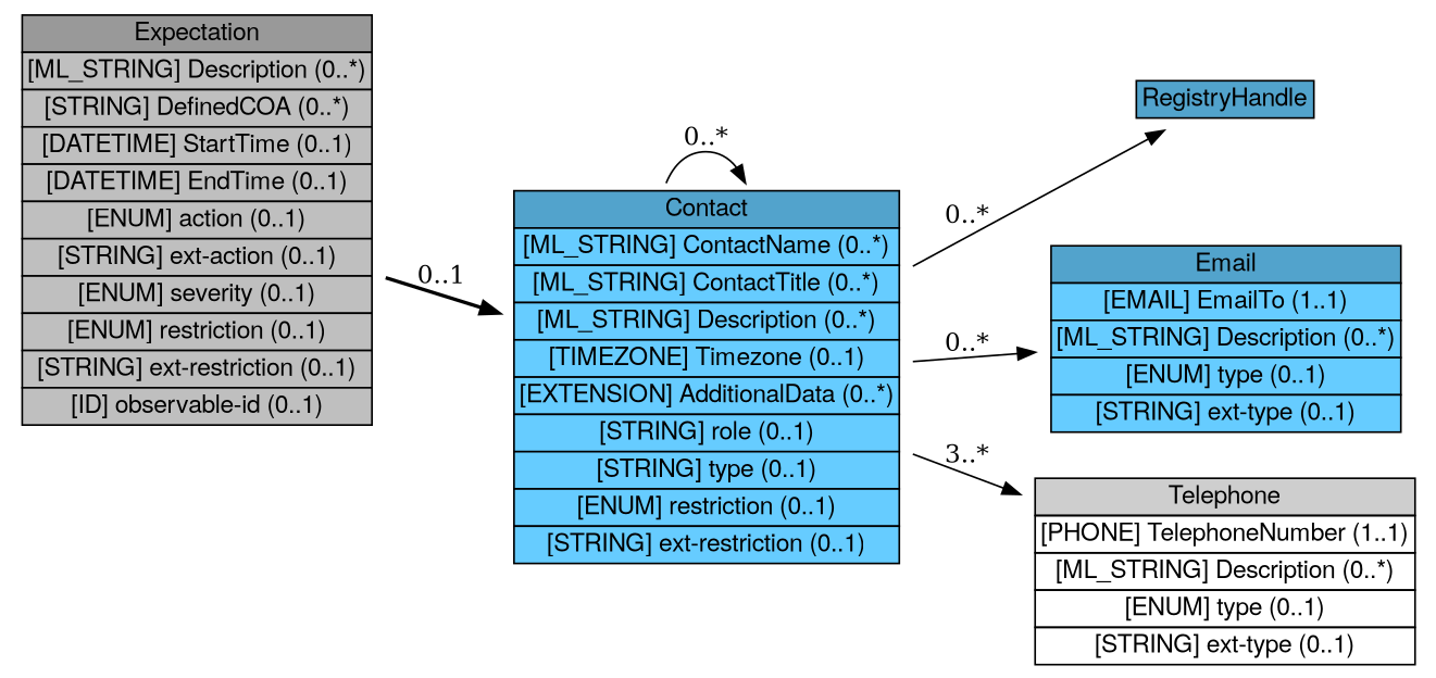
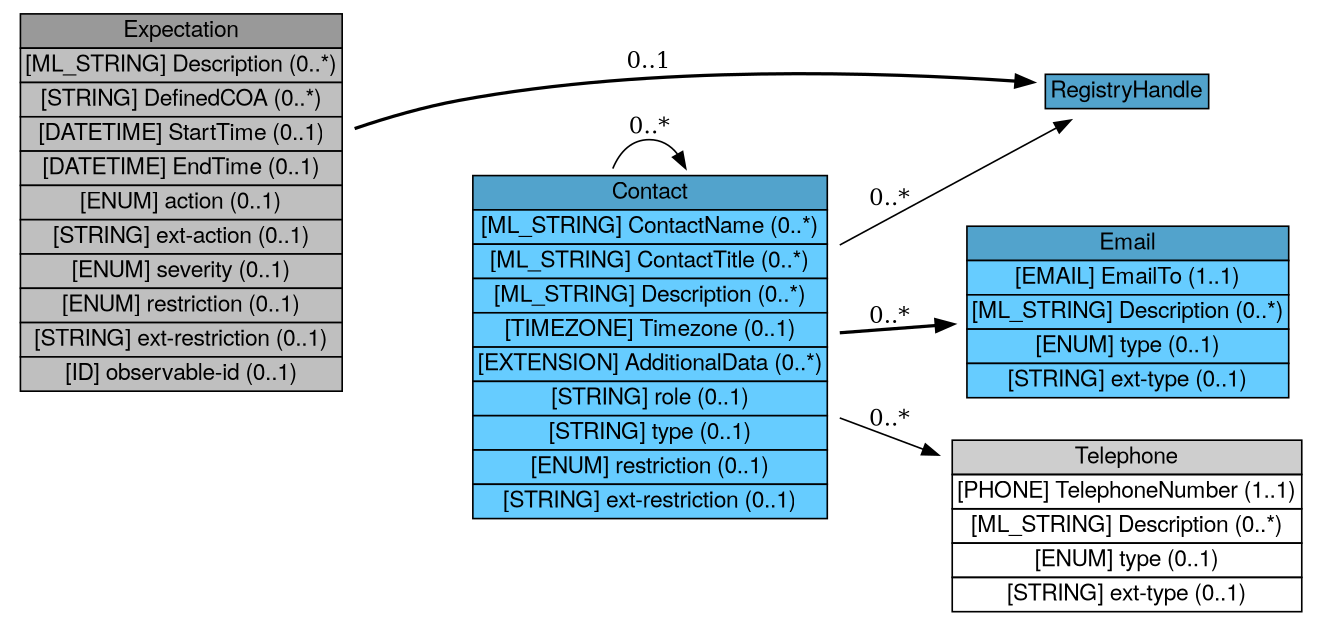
  digraph {
    rankdir=LR
    node [shape=plaintext]
    edge [style=solid]
    n1 [height=3.3194 label=<<table BORDER="0" CELLBORDER="1" CELLSPACING="0"> <tr> <td BGCOLOR="#999999" HREF="/html/IODEFv2/Expectation.html" TITLE="The Expectation class conveys to the recipient of the IODEF document the actions the sender is requesting. "><FONT FACE="Nimbus Sans L">Expectation</FONT></td> </tr>" %<tr><td BGCOLOR="#BFBFBF"  HREF="/html/IODEFv2/Expectation.html" TITLE="A free-form text description of the desired action(s)."><FONT FACE="Nimbus Sans L">[ML_STRING] Description (0..*)</FONT></td></tr>%<tr><td BGCOLOR="#BFBFBF"  HREF="/html/IODEFv2/Expectation.html" TITLE="A unique identifier meaningful to the sender and recipient of this document that references a course of action.  This class MUST be present if the action attribute is set to &quot;defined-coa&quot;."><FONT FACE="Nimbus Sans L">[STRING] DefinedCOA (0..*)</FONT></td></tr>%<tr><td BGCOLOR="#BFBFBF"  HREF="/html/IODEFv2/Expectation.html" TITLE="The time at which the sender would like the action performed.  A timestamp that is earlier than the ReportTime specified in the Incident class denotes that the sender would like the action performed as soon as possible.  The absence of this element indicates no expectations of when the recipient would like the action performed."><FONT FACE="Nimbus Sans L">[DATETIME] StartTime (0..1)</FONT></td></tr>%<tr><td BGCOLOR="#BFBFBF"  HREF="/html/IODEFv2/Expectation.html" TITLE="The time by which the sender expects the recipient to complete the action.  If the recipient cannot complete the action before EndTime, the recipient MUST NOT carry out the action.  Because of transit delays and clock drift, the sender MUST be prepared for the recipient to have carried out the action, even if it completes past EndTime."><FONT FACE="Nimbus Sans L">[DATETIME] EndTime (0..1)</FONT></td></tr>%<tr><td BGCOLOR="#BFBFBF"  HREF="/html/IODEFv2/Expectation.html" TITLE="Classifies the type of action requested.  The default value of &quot;other&quot;.  These values are maintained in the &quot;Expectation-action&quot; IANA registry per Section 10.2."><FONT FACE="Nimbus Sans L">[ENUM] action (0..1)</FONT></td></tr>%<tr><td BGCOLOR="#BFBFBF"  HREF="/html/IODEFv2/Expectation.html" TITLE="A means by which to extend the action attribute.  See Section 5.1.1."><FONT FACE="Nimbus Sans L">[STRING] ext-action (0..1)</FONT></td></tr>%<tr><td BGCOLOR="#BFBFBF"  HREF="/html/IODEFv2/Expectation.html" TITLE="Indicates the desired priority of the action. This attribute is an enumerated list with no default value, and the semantics of these relative measures are context dependent."><FONT FACE="Nimbus Sans L">[ENUM] severity (0..1)</FONT></td></tr>%<tr><td BGCOLOR="#BFBFBF"  HREF="/html/IODEFv2/Expectation.html" TITLE="See Section 3.3.1.  The default value is &quot;default&quot;."><FONT FACE="Nimbus Sans L">[ENUM] restriction (0..1)</FONT></td></tr>%<tr><td BGCOLOR="#BFBFBF"  HREF="/html/IODEFv2/Expectation.html" TITLE="A means by which to extend the restriction attribute.  See Section 5.1.1."><FONT FACE="Nimbus Sans L">[STRING] ext-restriction (0..1)</FONT></td></tr>%<tr><td BGCOLOR="#BFBFBF"  HREF="/html/IODEFv2/Expectation.html" TITLE="See Section 3.3.2."><FONT FACE="Nimbus Sans L">[ID] observable-id (0..1)</FONT></td></tr>%</table>> width=2.9444]
    n2 [height=3.0278 label=<<table BORDER="0" CELLBORDER="1" CELLSPACING="0"> <tr> <td BGCOLOR="#52a3cc" HREF="/html/IODEFv2/Contact.html" TITLE="The Contact class describes contact information for organizations and personnel involved in the incident. This class allows for the naming of the involved party, specifying contact information for them, and identifying their role in the incident. "><FONT FACE="Nimbus Sans L">Contact</FONT></td> </tr>" %<tr><td BGCOLOR="#66CCFF"  HREF="/html/IODEFv2/Contact.html" TITLE="The name of the contact.  The contact may either be an organization or a person.  The type attribute disambiguates the semantics."><FONT FACE="Nimbus Sans L">[ML_STRING] ContactName (0..*)</FONT></td></tr>%<tr><td BGCOLOR="#66CCFF"  HREF="/html/IODEFv2/Contact.html" TITLE="The title for the individual named in the ContactName."><FONT FACE="Nimbus Sans L">[ML_STRING] ContactTitle (0..*)</FONT></td></tr>%<tr><td BGCOLOR="#66CCFF"  HREF="/html/IODEFv2/Contact.html" TITLE="A free-form text description of the contact."><FONT FACE="Nimbus Sans L">[ML_STRING] Description (0..*)</FONT></td></tr>%<tr><td BGCOLOR="#66CCFF"  HREF="/html/IODEFv2/Contact.html" TITLE="The timezone in which the contact resides."><FONT FACE="Nimbus Sans L">[TIMEZONE] Timezone (0..1)</FONT></td></tr>%<tr><td BGCOLOR="#66CCFF"  HREF="/html/IODEFv2/Contact.html" TITLE="A mechanism by which to extend the data model."><FONT FACE="Nimbus Sans L">[EXTENSION] AdditionalData (0..*)</FONT></td></tr>%<tr><td BGCOLOR="#66CCFF"  HREF="/html/IODEFv2/Contact.html" TITLE="A means by which to extend the role attribute. See Section 5.1.1."><FONT FACE="Nimbus Sans L">[STRING] role (0..1)</FONT></td></tr>%<tr><td BGCOLOR="#66CCFF"  HREF="/html/IODEFv2/Contact.html" TITLE="A means by which to extend the type attribute. See Section 5.1.1."><FONT FACE="Nimbus Sans L">[STRING] type (0..1)</FONT></td></tr>%<tr><td BGCOLOR="#66CCFF"  HREF="/html/IODEFv2/Contact.html" TITLE="See Section 3.3.1."><FONT FACE="Nimbus Sans L">[ENUM] restriction (0..1)</FONT></td></tr>%<tr><td BGCOLOR="#66CCFF"  HREF="/html/IODEFv2/Contact.html" TITLE="A means by which to extend the restriction attribute.  See Section 5.1.1."><FONT FACE="Nimbus Sans L">[STRING] ext-restriction (0..1)</FONT></td></tr>%</table>> width=3.2361]
    n3 [height=0.5 label=<<table BORDER="0" CELLBORDER="1" CELLSPACING="0"> <tr> <td BGCOLOR="#52a3cc" HREF="/html/IODEFv2/RegistryHandle.html" TITLE="The RegistryHandle class represents a handle into an Internet registry or community-specific database. "><FONT FACE="Nimbus Sans L">RegistryHandle</FONT></td> </tr>" %</table>> width=1.5972]
    n4 [height=1.5694 label=<<table BORDER="0" CELLBORDER="1" CELLSPACING="0"> <tr> <td BGCOLOR="#52a3cc" HREF="/html/IODEFv2/Email.html" TITLE="The Email class specifies an email address and associated annotation. "><FONT FACE="Nimbus Sans L">Email</FONT></td> </tr>" %<tr><td BGCOLOR="#66CCFF"  HREF="/html/IODEFv2/Email.html" TITLE="An email address."><FONT FACE="Nimbus Sans L">[EMAIL] EmailTo (1..1)</FONT></td></tr>%<tr><td BGCOLOR="#66CCFF"  HREF="/html/IODEFv2/Email.html" TITLE="A free-form text description of the email address."><FONT FACE="Nimbus Sans L">[ML_STRING] Description (0..*)</FONT></td></tr>%<tr><td BGCOLOR="#66CCFF"  HREF="/html/IODEFv2/Email.html" TITLE="Categorizes the type of email address described in the EmailTo class.  These values are maintained in the &quot;Email- type&quot; IANA registry per Section 10.2."><FONT FACE="Nimbus Sans L">[ENUM] type (0..1)</FONT></td></tr>%<tr><td BGCOLOR="#66CCFF"  HREF="/html/IODEFv2/Email.html" TITLE="A means by which to extend the type attribute. See Section 5.1.1."><FONT FACE="Nimbus Sans L">[STRING] ext-type (0..1)</FONT></td></tr>%</table>> width=2.9444]
    n5 [height=1.5694 label=<<table BORDER="0" CELLBORDER="1" CELLSPACING="0"> <tr> <td BGCOLOR="#CECECE" HREF="/html/IODEFv2/Telephone.html" TITLE="The Telephone class describes a telephone number and associated annotation. "><FONT FACE="Nimbus Sans L">Telephone</FONT></td> </tr>" %<tr><td  HREF="/html/IODEFv2/Telephone.html" TITLE="A telephone number."><FONT FACE="Nimbus Sans L">[PHONE] TelephoneNumber (1..1)</FONT></td></tr>%<tr><td  HREF="/html/IODEFv2/Telephone.html" TITLE="A free-form text description of the phone number."><FONT FACE="Nimbus Sans L">[ML_STRING] Description (0..*)</FONT></td></tr>%<tr><td  HREF="/html/IODEFv2/Telephone.html" TITLE="Categorizes the type of telephone number described in the TelephoneNumber class.  These values are maintained in the &quot;Telephone-type&quot; IANA registry per Section 10.2."><FONT FACE="Nimbus Sans L">[ENUM] type (0..1)</FONT></td></tr>%<tr><td  HREF="/html/IODEFv2/Telephone.html" TITLE="A means by which to extend the type attribute. See Section 5.1.1."><FONT FACE="Nimbus Sans L">[STRING] ext-type (0..1)</FONT></td></tr>%</table>> width=3.1667]
-   n1 -> n2 [label="0..1" style=bold]
+   n1 -> n3 [label="0..1" style=bold]
    n2 -> n2 [label="0..*"]
    n2 -> n3 [label="0..*"]
-   n2 -> n4 [label="0..*"]
-   n2 -> n5 [label="3..*"]
+   n2 -> n4 [label="0..*" style=bold]
+   n2 -> n5 [label="0..*"]
  }
